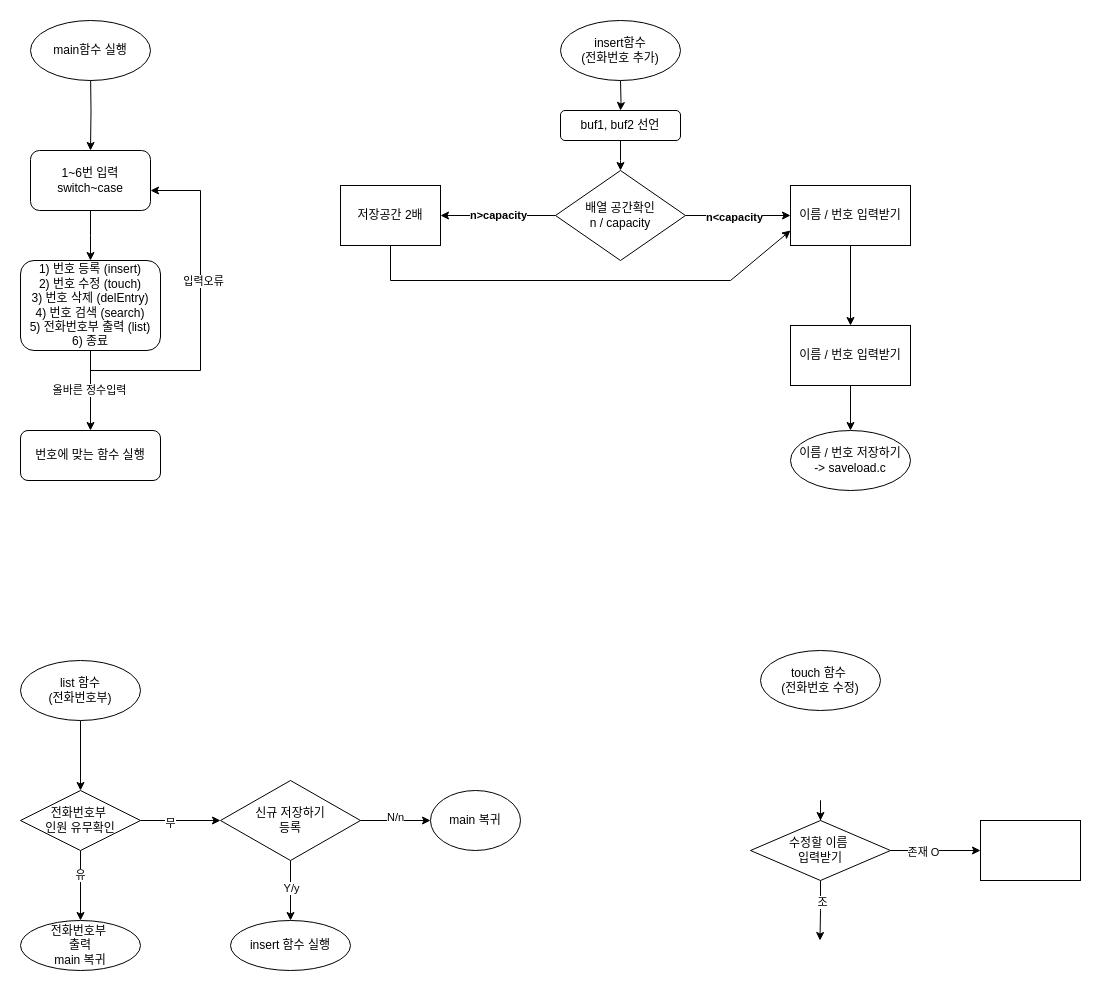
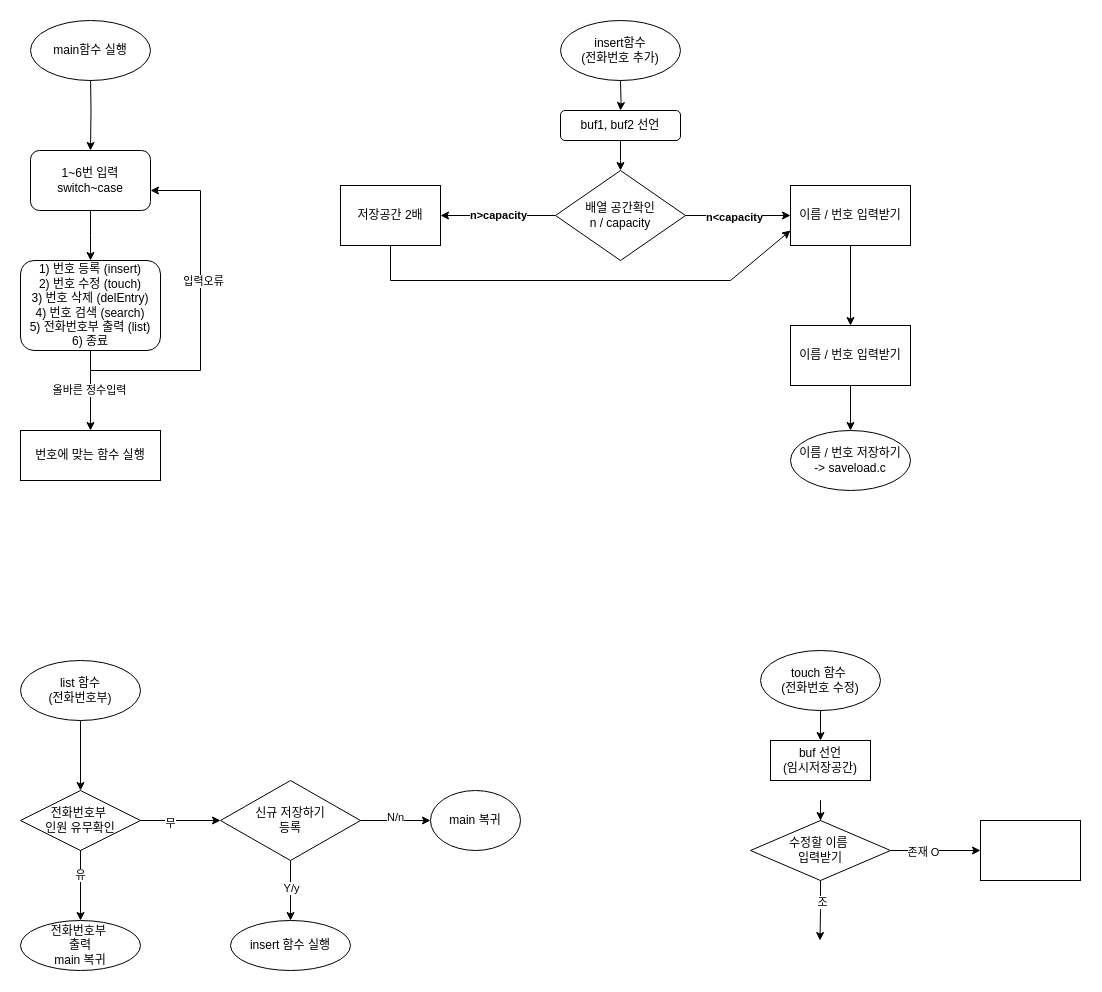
  <mxCell id="0" />
  <mxCell id="1" parent="0" />
  <mxCell id="2" value="" style="edgeStyle=orthogonalEdgeStyle;rounded=0;orthogonalLoop=1;jettySize=auto;html=1;" parent="1" target="4" edge="1"><mxGeometry relative="1" as="geometry"><mxPoint x="90" y="70" as="sourcePoint" /></mxGeometry></mxCell>
  <mxCell id="3" value="" style="edgeStyle=orthogonalEdgeStyle;rounded=0;orthogonalLoop=1;jettySize=auto;html=1;" parent="1" source="4" edge="1"><mxGeometry relative="1" as="geometry"><mxPoint x="90" y="260" as="targetPoint" /></mxGeometry></mxCell>
  <mxCell id="4" value="1~6번 입력&lt;div&gt;switch~case&lt;/div&gt;" style="rounded=1;whiteSpace=wrap;html=1;" parent="1" vertex="1"><mxGeometry x="30" y="150" width="120" height="60" as="geometry" /></mxCell>
  <mxCell id="5" value="" style="edgeStyle=orthogonalEdgeStyle;rounded=0;orthogonalLoop=1;jettySize=auto;html=1;" parent="1" source="7" target="8" edge="1"><mxGeometry relative="1" as="geometry" /></mxCell>
  <mxCell id="6" value="올바른 정수입력" style="edgeLabel;html=1;align=center;verticalAlign=middle;resizable=0;points=[];" parent="5" vertex="1" connectable="0"><mxGeometry x="-0.03" y="-2" relative="1" as="geometry"><mxPoint as="offset" /></mxGeometry></mxCell>
  <mxCell id="7" value="1) 번호 등록 (insert)&lt;div&gt;2) 번호 수정 (touch)&lt;/div&gt;&lt;div&gt;3) 번호 삭제 (delEntry)&lt;/div&gt;&lt;div&gt;4) 번호 검색 (search)&lt;/div&gt;&lt;div&gt;5) 전화번호부 출력 (list)&lt;/div&gt;&lt;div&gt;6) 종료&lt;/div&gt;" style="rounded=1;whiteSpace=wrap;html=1;" parent="1" vertex="1"><mxGeometry x="20" y="260" width="140" height="90" as="geometry" /></mxCell>
- <mxCell id="8" value="번호에 맞는 함수 실행" style="rounded=1;whiteSpace=wrap;html=1;" parent="1" vertex="1"><mxGeometry x="20" y="430" width="140" height="50" as="geometry" /></mxCell>
+ <mxCell id="8" value="번호에 맞는 함수 실행" style="whiteSpace=wrap;html=1;rounded=0;" parent="1" vertex="1"><mxGeometry x="20" y="430" width="140" height="50" as="geometry" /></mxCell>
  <mxCell id="9" value="" style="endArrow=none;html=1;rounded=0;" parent="1" edge="1"><mxGeometry width="50" height="50" relative="1" as="geometry"><mxPoint x="200" y="370" as="sourcePoint" /><mxPoint x="200" y="190" as="targetPoint" /></mxGeometry></mxCell>
  <mxCell id="10" value="입력오류" style="edgeLabel;html=1;align=center;verticalAlign=middle;resizable=0;points=[];" parent="9" vertex="1" connectable="0"><mxGeometry x="0.002" y="-2" relative="1" as="geometry"><mxPoint as="offset" /></mxGeometry></mxCell>
  <mxCell id="11" value="" style="endArrow=classic;html=1;rounded=0;" parent="1" edge="1"><mxGeometry width="50" height="50" relative="1" as="geometry"><mxPoint x="200" y="190" as="sourcePoint" /><mxPoint x="150" y="190" as="targetPoint" /></mxGeometry></mxCell>
  <mxCell id="12" value="" style="endArrow=none;html=1;rounded=0;" parent="1" edge="1"><mxGeometry width="50" height="50" relative="1" as="geometry"><mxPoint x="90" y="370" as="sourcePoint" /><mxPoint x="200" y="370" as="targetPoint" /></mxGeometry></mxCell>
  <mxCell id="13" value="" style="edgeStyle=orthogonalEdgeStyle;rounded=0;orthogonalLoop=1;jettySize=auto;html=1;" parent="1" target="15" edge="1"><mxGeometry relative="1" as="geometry"><mxPoint x="620" y="80" as="sourcePoint" /></mxGeometry></mxCell>
  <mxCell id="14" value="" style="edgeStyle=orthogonalEdgeStyle;rounded=0;orthogonalLoop=1;jettySize=auto;html=1;" parent="1" source="15" edge="1"><mxGeometry relative="1" as="geometry"><mxPoint x="620" y="170" as="targetPoint" /></mxGeometry></mxCell>
  <mxCell id="15" value="&lt;div&gt;&lt;span style=&quot;background-color: initial;&quot;&gt;buf1, buf2 선언&lt;/span&gt;&lt;br&gt;&lt;/div&gt;" style="whiteSpace=wrap;html=1;rounded=1;" parent="1" vertex="1"><mxGeometry x="560" y="110" width="120" height="30" as="geometry" /></mxCell>
  <mxCell id="16" value="" style="edgeStyle=orthogonalEdgeStyle;rounded=0;orthogonalLoop=1;jettySize=auto;html=1;" parent="1" source="20" target="22" edge="1"><mxGeometry relative="1" as="geometry"><Array as="points"><mxPoint x="740" y="215" /><mxPoint x="740" y="215" /></Array></mxGeometry></mxCell>
  <mxCell id="17" value="&lt;b&gt;n&amp;lt;capacity&lt;/b&gt;" style="edgeLabel;html=1;align=center;verticalAlign=middle;resizable=0;points=[];" parent="16" vertex="1" connectable="0"><mxGeometry x="-0.095" y="-1" relative="1" as="geometry"><mxPoint as="offset" /></mxGeometry></mxCell>
  <mxCell id="18" value="" style="edgeStyle=orthogonalEdgeStyle;rounded=0;orthogonalLoop=1;jettySize=auto;html=1;" parent="1" source="20" edge="1"><mxGeometry relative="1" as="geometry"><mxPoint x="440" y="215" as="targetPoint" /></mxGeometry></mxCell>
  <mxCell id="19" value="&lt;b&gt;n&amp;gt;capacity&lt;/b&gt;" style="edgeLabel;html=1;align=center;verticalAlign=middle;resizable=0;points=[];" parent="18" vertex="1" connectable="0"><mxGeometry x="0.003" y="-1" relative="1" as="geometry"><mxPoint as="offset" /></mxGeometry></mxCell>
  <mxCell id="20" value="배열 공간확인&lt;div&gt;n / capacity&lt;/div&gt;" style="rhombus;whiteSpace=wrap;html=1;" parent="1" vertex="1"><mxGeometry x="555" y="170" width="130" height="90" as="geometry" /></mxCell>
  <mxCell id="21" value="" style="edgeStyle=orthogonalEdgeStyle;rounded=0;orthogonalLoop=1;jettySize=auto;html=1;" parent="1" source="22" target="28" edge="1"><mxGeometry relative="1" as="geometry" /></mxCell>
  <mxCell id="22" value="이름 / 번호 입력받기" style="whiteSpace=wrap;html=1;" parent="1" vertex="1"><mxGeometry x="790" y="185" width="120" height="60" as="geometry" /></mxCell>
  <mxCell id="23" value="저장공간 2배" style="whiteSpace=wrap;html=1;" parent="1" vertex="1"><mxGeometry x="340" y="185" width="100" height="60" as="geometry" /></mxCell>
  <mxCell id="24" value="" style="endArrow=none;html=1;rounded=0;" parent="1" edge="1"><mxGeometry width="50" height="50" relative="1" as="geometry"><mxPoint x="390" y="280" as="sourcePoint" /><mxPoint x="390" y="245" as="targetPoint" /></mxGeometry></mxCell>
  <mxCell id="25" value="" style="endArrow=none;html=1;rounded=0;" parent="1" edge="1"><mxGeometry width="50" height="50" relative="1" as="geometry"><mxPoint x="390" y="280" as="sourcePoint" /><mxPoint x="730" y="280" as="targetPoint" /></mxGeometry></mxCell>
  <mxCell id="26" value="" style="endArrow=classic;html=1;rounded=0;entryX=0;entryY=0.75;entryDx=0;entryDy=0;" parent="1" target="22" edge="1"><mxGeometry width="50" height="50" relative="1" as="geometry"><mxPoint x="730" y="280" as="sourcePoint" /><mxPoint x="730" y="220" as="targetPoint" /></mxGeometry></mxCell>
  <mxCell id="27" value="" style="edgeStyle=orthogonalEdgeStyle;rounded=0;orthogonalLoop=1;jettySize=auto;html=1;" parent="1" source="28" edge="1"><mxGeometry relative="1" as="geometry"><mxPoint x="850" y="430" as="targetPoint" /></mxGeometry></mxCell>
  <mxCell id="28" value="이름 / 번호 입력받기" style="whiteSpace=wrap;html=1;" parent="1" vertex="1"><mxGeometry x="790" y="325" width="120" height="60" as="geometry" /></mxCell>
  <mxCell id="29" value="insert함수&lt;div&gt;(전화번호 추가)&lt;/div&gt;" style="ellipse;whiteSpace=wrap;html=1;" parent="1" vertex="1"><mxGeometry x="560" y="20" width="120" height="60" as="geometry" /></mxCell>
  <mxCell id="30" value="이름 / 번호 저장하기&lt;div&gt;-&amp;gt; saveload.c&lt;/div&gt;" style="ellipse;whiteSpace=wrap;html=1;" parent="1" vertex="1"><mxGeometry x="790" y="430" width="120" height="60" as="geometry" /></mxCell>
  <mxCell id="31" value="main함수 실행" style="ellipse;whiteSpace=wrap;html=1;" parent="1" vertex="1"><mxGeometry x="30" y="20" width="120" height="60" as="geometry" /></mxCell>
  <mxCell id="32" value="" style="edgeStyle=orthogonalEdgeStyle;rounded=0;orthogonalLoop=1;jettySize=auto;html=1;" parent="1" source="33" target="38" edge="1"><mxGeometry relative="1" as="geometry" /></mxCell>
  <mxCell id="33" value="list 함수&lt;div&gt;(전화번호부)&lt;/div&gt;" style="ellipse;whiteSpace=wrap;html=1;" parent="1" vertex="1"><mxGeometry x="20" y="660" width="120" height="60" as="geometry" /></mxCell>
  <mxCell id="34" value="" style="edgeStyle=orthogonalEdgeStyle;rounded=0;orthogonalLoop=1;jettySize=auto;html=1;" parent="1" source="38" edge="1"><mxGeometry relative="1" as="geometry"><mxPoint x="220" y="820" as="targetPoint" /><Array as="points"><mxPoint x="170" y="820" /><mxPoint x="170" y="820" /></Array></mxGeometry></mxCell>
  <mxCell id="35" value="무" style="edgeLabel;html=1;align=center;verticalAlign=middle;resizable=0;points=[];" parent="34" vertex="1" connectable="0"><mxGeometry x="-0.265" y="-2" relative="1" as="geometry"><mxPoint as="offset" /></mxGeometry></mxCell>
  <mxCell id="36" value="" style="edgeStyle=orthogonalEdgeStyle;rounded=0;orthogonalLoop=1;jettySize=auto;html=1;" parent="1" source="38" target="39" edge="1"><mxGeometry relative="1" as="geometry" /></mxCell>
  <mxCell id="37" value="유" style="edgeLabel;html=1;align=center;verticalAlign=middle;resizable=0;points=[];" parent="36" vertex="1" connectable="0"><mxGeometry x="-0.326" y="-1" relative="1" as="geometry"><mxPoint as="offset" /></mxGeometry></mxCell>
  <mxCell id="38" value="전화번호부&amp;nbsp;&lt;div&gt;인원 유무확인&lt;/div&gt;" style="rhombus;whiteSpace=wrap;html=1;" parent="1" vertex="1"><mxGeometry x="20" y="790" width="120" height="60" as="geometry" /></mxCell>
  <mxCell id="39" value="전화번호부&amp;nbsp;&lt;div&gt;출력&lt;/div&gt;&lt;div&gt;main 복귀&lt;/div&gt;" style="ellipse;whiteSpace=wrap;html=1;" parent="1" vertex="1"><mxGeometry x="20" y="920" width="120" height="50" as="geometry" /></mxCell>
  <mxCell id="40" value="" style="edgeStyle=orthogonalEdgeStyle;rounded=0;orthogonalLoop=1;jettySize=auto;html=1;" parent="1" source="44" edge="1"><mxGeometry relative="1" as="geometry"><mxPoint x="430" y="820" as="targetPoint" /></mxGeometry></mxCell>
  <mxCell id="41" value="N/n" style="edgeLabel;html=1;align=center;verticalAlign=middle;resizable=0;points=[];" parent="40" vertex="1" connectable="0"><mxGeometry x="-0.029" y="4" relative="1" as="geometry"><mxPoint as="offset" /></mxGeometry></mxCell>
  <mxCell id="42" value="" style="edgeStyle=orthogonalEdgeStyle;rounded=0;orthogonalLoop=1;jettySize=auto;html=1;" parent="1" source="44" edge="1"><mxGeometry relative="1" as="geometry"><mxPoint x="290" y="920" as="targetPoint" /></mxGeometry></mxCell>
  <mxCell id="43" value="Y/y" style="edgeLabel;html=1;align=center;verticalAlign=middle;resizable=0;points=[];" parent="42" vertex="1" connectable="0"><mxGeometry x="-0.114" relative="1" as="geometry"><mxPoint as="offset" /></mxGeometry></mxCell>
  <mxCell id="44" value="신규 저장하기&lt;div&gt;등록&lt;/div&gt;" style="rhombus;whiteSpace=wrap;html=1;" parent="1" vertex="1"><mxGeometry x="220" y="780" width="140" height="80" as="geometry" /></mxCell>
  <mxCell id="45" value="main 복귀" style="ellipse;whiteSpace=wrap;html=1;" parent="1" vertex="1"><mxGeometry x="430" y="790" width="90" height="60" as="geometry" /></mxCell>
  <mxCell id="46" value="insert 함수 실행" style="ellipse;whiteSpace=wrap;html=1;" parent="1" vertex="1"><mxGeometry x="230" y="920" width="120" height="50" as="geometry" /></mxCell>
+ <mxCell id="47" value="" style="edgeStyle=orthogonalEdgeStyle;rounded=0;orthogonalLoop=1;jettySize=auto;html=1;" parent="1" source="48" target="50" edge="1"><mxGeometry relative="1" as="geometry" /></mxCell>
  <mxCell id="48" value="touch 함수&amp;nbsp;&lt;div&gt;(전화번호 수정)&lt;/div&gt;" style="ellipse;whiteSpace=wrap;html=1;" parent="1" vertex="1"><mxGeometry x="760" y="650" width="120" height="60" as="geometry" /></mxCell>
  <mxCell id="49" value="" style="edgeStyle=orthogonalEdgeStyle;rounded=0;orthogonalLoop=1;jettySize=auto;html=1;" parent="1" source="55" edge="1"><mxGeometry relative="1" as="geometry"><mxPoint x="820" y="820" as="targetPoint" /></mxGeometry></mxCell>
+ <mxCell id="50" value="buf 선언&lt;div&gt;(임시저장공간)&lt;/div&gt;" style="whiteSpace=wrap;html=1;" parent="1" vertex="1"><mxGeometry x="770" y="740" width="100" height="40" as="geometry" /></mxCell>
  <mxCell id="51" value="" style="edgeStyle=orthogonalEdgeStyle;rounded=0;orthogonalLoop=1;jettySize=auto;html=1;exitX=0.5;exitY=1;exitDx=0;exitDy=0;" parent="1" source="55" edge="1"><mxGeometry relative="1" as="geometry"><mxPoint x="819.5" y="900" as="sourcePoint" /><mxPoint x="819.5" y="940" as="targetPoint" /><Array as="points"><mxPoint x="820" y="910" /></Array></mxGeometry></mxCell>
  <mxCell id="52" value="조" style="edgeLabel;html=1;align=center;verticalAlign=middle;resizable=0;points=[];" vertex="1" connectable="0" parent="51"><mxGeometry x="-0.307" y="1" relative="1" as="geometry"><mxPoint as="offset" /></mxGeometry></mxCell>
  <mxCell id="53" value="" style="edgeStyle=orthogonalEdgeStyle;rounded=0;orthogonalLoop=1;jettySize=auto;html=1;" edge="1" parent="1" source="55" target="56"><mxGeometry relative="1" as="geometry" /></mxCell>
  <mxCell id="54" value="존재 O" style="edgeLabel;html=1;align=center;verticalAlign=middle;resizable=0;points=[];" vertex="1" connectable="0" parent="53"><mxGeometry x="-0.289" y="-1" relative="1" as="geometry"><mxPoint as="offset" /></mxGeometry></mxCell>
  <mxCell id="55" value="수정할 이름&amp;nbsp;&lt;div&gt;입력받기&lt;/div&gt;" style="rhombus;whiteSpace=wrap;html=1;" vertex="1" parent="1"><mxGeometry x="750" y="820" width="140" height="60" as="geometry" /></mxCell>
  <mxCell id="56" value="" style="whiteSpace=wrap;html=1;" vertex="1" parent="1"><mxGeometry x="980" y="820" width="100" height="60" as="geometry" /></mxCell>
